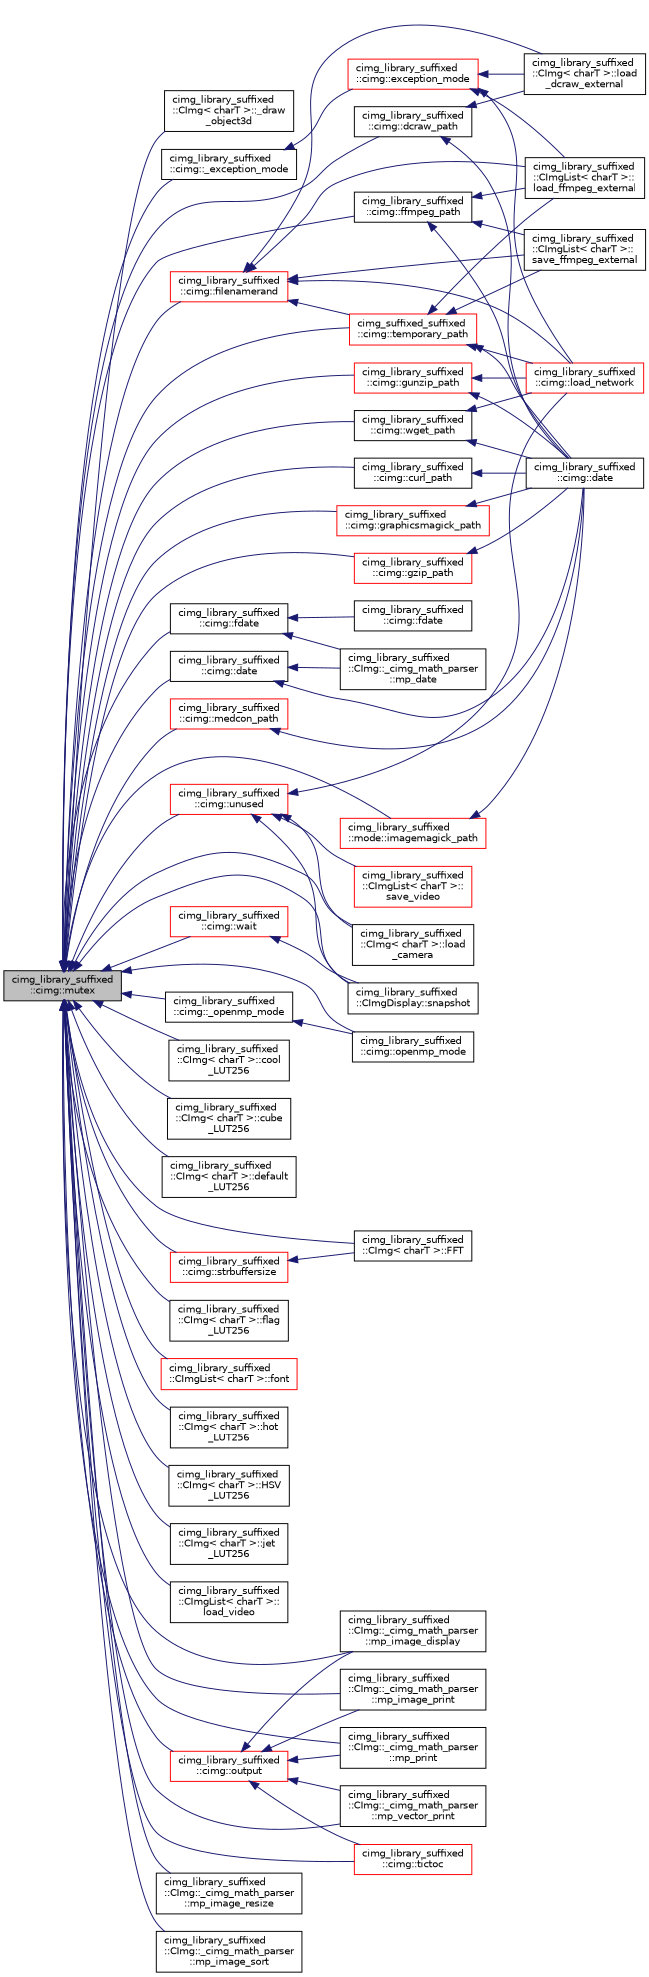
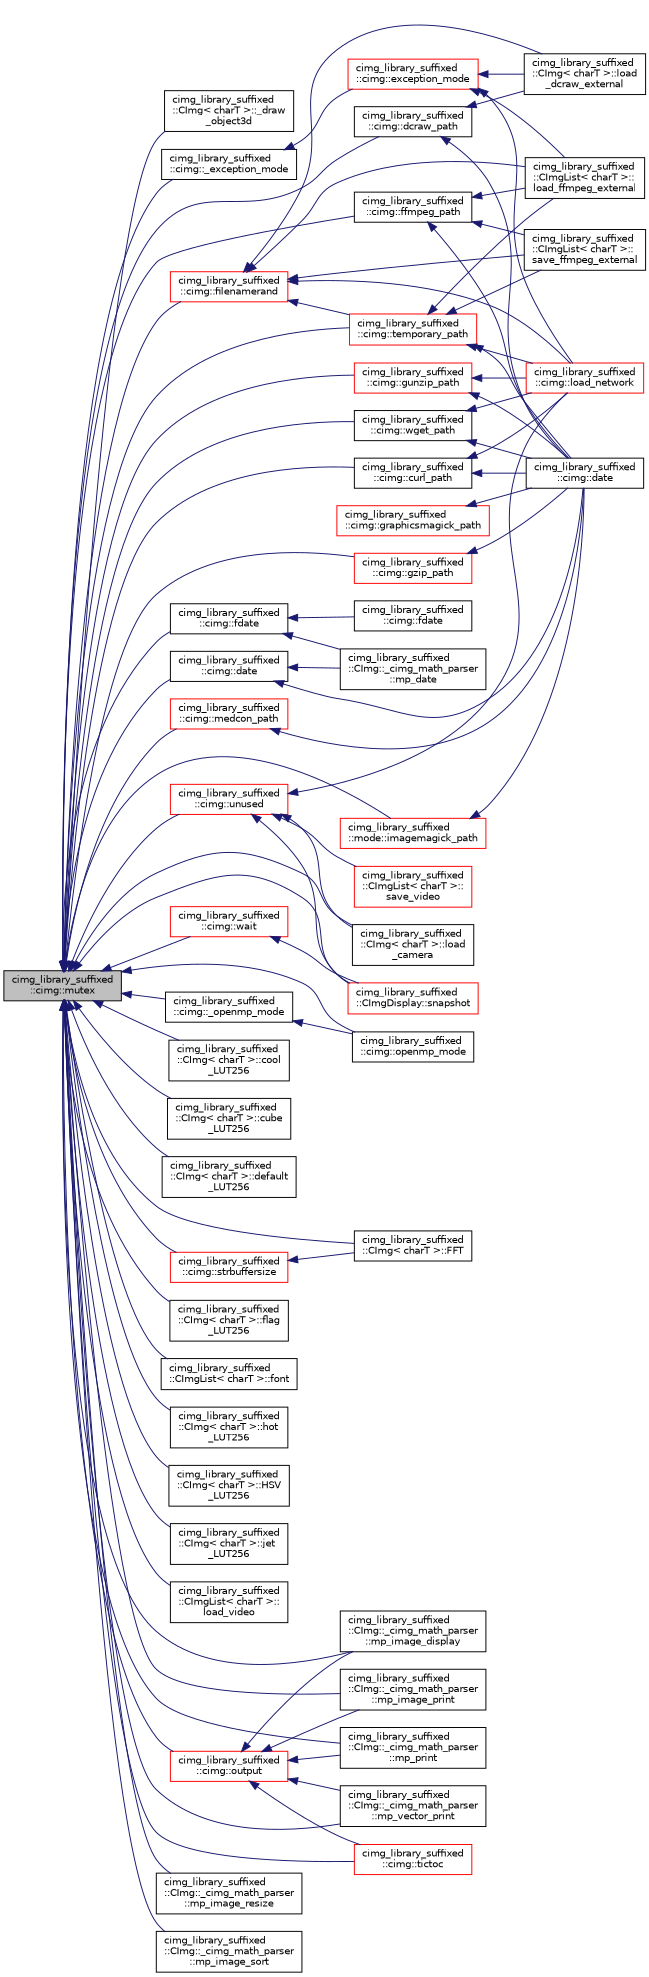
  digraph {
    rankdir=LR
    node [color=black fillcolor=white fontname=Helvetica fontsize=10 shape=record style=filled]
    edge [color=midnightblue dir=back fontname=Helvetica fontsize=10 labelfontname=Helvetica labelfontsize=10 style=solid]
    n1 [fillcolor=grey75 fontcolor=black height=0.2 label="cimg_library_suffixed\l::cimg::mutex" width=0.4]
    n2 [height=0.2 label="cimg_library_suffixed\l::CImg\< charT \>::_draw\l_object3d" width=0.4]
    n3 [height=0.2 label="cimg_library_suffixed\l::cimg::_exception_mode" width=0.4]
    n4 [height=0.2 label="cimg_library_suffixed\l::cimg::_openmp_mode" width=0.4]
    n5 [height=0.2 label="cimg_library_suffixed\l::CImg\< charT \>::cool\l_LUT256" width=0.4]
    n6 [height=0.2 label="cimg_library_suffixed\l::CImg\< charT \>::cube\l_LUT256" width=0.4]
    n7 [height=0.2 label="cimg_library_suffixed\l::cimg::curl_path" width=0.4]
    n8 [height=0.2 label="cimg_library_suffixed\l::cimg::date" width=0.4]
    n9 [height=0.2 label="cimg_library_suffixed\l::cimg::dcraw_path" width=0.4]
    n10 [height=0.2 label="cimg_library_suffixed\l::CImg\< charT \>::default\l_LUT256" width=0.4]
    n11 [height=0.2 label="cimg_library_suffixed\l::cimg::fdate" width=0.4]
    n12 [height=0.2 label="cimg_library_suffixed\l::cimg::ffmpeg_path" width=0.4]
    n13 [height=0.2 label="cimg_library_suffixed\l::CImg\< charT \>::FFT" width=0.4]
    n14 [color=red height=0.2 label="cimg_library_suffixed\l::cimg::filenamerand" width=0.4]
-   n15 [color=red height=0.2 label="cimg_suffixed_suffixed\l::cimg::temporary_path" width=0.4]
+   n15 [color=red height=0.2 label="cimg_library_suffixed\l::cimg::temporary_path" width=0.4]
    n16 [height=0.2 label="cimg_library_suffixed\l::CImg\< charT \>::flag\l_LUT256" width=0.4]
-   n17 [color=red height=0.2 label="cimg_library_suffixed\l::CImgList\< charT \>::font" width=0.4]
+   n17 [height=0.2 label="cimg_library_suffixed\l::CImgList\< charT \>::font" width=0.4]
    n18 [color=red height=0.2 label="cimg_library_suffixed\l::cimg::graphicsmagick_path" width=0.4]
    n19 [color=red height=0.2 label="cimg_library_suffixed\l::cimg::gunzip_path" width=0.4]
    n20 [color=red height=0.2 label="cimg_library_suffixed\l::cimg::gzip_path" width=0.4]
    n21 [height=0.2 label="cimg_library_suffixed\l::CImg\< charT \>::hot\l_LUT256" width=0.4]
    n22 [height=0.2 label="cimg_library_suffixed\l::CImg\< charT \>::HSV\l_LUT256" width=0.4]
    n23 [color=red height=0.2 label="cimg_library_suffixed\l::mode::imagemagick_path" width=0.4]
    n24 [height=0.2 label="cimg_library_suffixed\l::CImg\< charT \>::jet\l_LUT256" width=0.4]
    n25 [height=0.2 label="cimg_library_suffixed\l::CImg\< charT \>::load\l_camera" width=0.4]
    n26 [height=0.2 label="cimg_library_suffixed\l::CImgList\< charT \>::\lload_video" width=0.4]
    n27 [color=red height=0.2 label="cimg_library_suffixed\l::cimg::medcon_path" width=0.4]
    n28 [height=0.2 label="cimg_library_suffixed\l::CImg::_cimg_math_parser\l::mp_image_display" width=0.4]
    n29 [height=0.2 label="cimg_library_suffixed\l::CImg::_cimg_math_parser\l::mp_image_print" width=0.4]
    n30 [height=0.2 label="cimg_library_suffixed\l::CImg::_cimg_math_parser\l::mp_image_resize" width=0.4]
    n31 [height=0.2 label="cimg_library_suffixed\l::CImg::_cimg_math_parser\l::mp_image_sort" width=0.4]
    n32 [height=0.2 label="cimg_library_suffixed\l::CImg::_cimg_math_parser\l::mp_print" width=0.4]
    n33 [height=0.2 label="cimg_library_suffixed\l::CImg::_cimg_math_parser\l::mp_vector_print" width=0.4]
    n34 [color=red height=0.2 label="cimg_library_suffixed\l::cimg::output" width=0.4]
    n35 [color=red height=0.2 label="cimg_library_suffixed\l::cimg::tictoc" width=0.4]
-   n36 [height=0.2 label="cimg_library_suffixed\l::CImgDisplay::snapshot" width=0.4]
+   n36 [color=red height=0.2 label="cimg_library_suffixed\l::CImgDisplay::snapshot" width=0.4]
    n37 [color=red height=0.2 label="cimg_library_suffixed\l::cimg::strbuffersize" width=0.4]
    n38 [color=red height=0.2 label="cimg_library_suffixed\l::cimg::unused" width=0.4]
    n39 [color=red height=0.2 label="cimg_library_suffixed\l::cimg::wait" width=0.4]
    n40 [height=0.2 label="cimg_library_suffixed\l::cimg::wget_path" width=0.4]
    n41 [height=0.2 label="cimg_library_suffixed\l::cimg::openmp_mode" width=0.4]
    n42 [color=red height=0.2 label="cimg_library_suffixed\l::cimg::exception_mode" width=0.4]
    n43 [color=red height=0.2 label="cimg_library_suffixed\l::cimg::load_network" width=0.4]
    n44 [height=0.2 label="cimg_library_suffixed\l::cimg::date" width=0.4]
    n45 [height=0.2 label="cimg_library_suffixed\l::CImg::_cimg_math_parser\l::mp_date" width=0.4]
    n46 [height=0.2 label="cimg_library_suffixed\l::CImg\< charT \>::load\l_dcraw_external" width=0.4]
    n47 [height=0.2 label="cimg_library_suffixed\l::cimg::fdate" width=0.4]
    n48 [height=0.2 label="cimg_library_suffixed\l::CImgList\< charT \>::\lload_ffmpeg_external" width=0.4]
    n49 [height=0.2 label="cimg_library_suffixed\l::CImgList\< charT \>::\lsave_ffmpeg_external" width=0.4]
    n50 [color=red height=0.2 label="cimg_library_suffixed\l::CImgList\< charT \>::\lsave_video" width=0.4]
    n1 -> n2
    n1 -> n3
    n1 -> n4
    n1 -> n5
    n1 -> n6
    n1 -> n7
    n1 -> n8
    n1 -> n9
    n1 -> n10
    n1 -> n11
    n1 -> n12
    n1 -> n13
    n1 -> n14
    n1 -> n15
    n1 -> n16
    n1 -> n17
-   n1 -> n18
    n1 -> n19
    n1 -> n20
    n1 -> n21
    n1 -> n22
    n1 -> n23
    n1 -> n24
    n1 -> n25
    n1 -> n26
    n1 -> n27
    n1 -> n28
    n1 -> n29
    n1 -> n30
    n1 -> n31
    n1 -> n32
    n1 -> n33
    n1 -> n34
    n1 -> n35
    n1 -> n36
    n1 -> n37
    n1 -> n38
    n1 -> n39
    n1 -> n40
    n1 -> n41
    n3 -> n42
    n4 -> n41
+   n7 -> n43
    n7 -> n44
    n8 -> n44
    n8 -> n45
    n9 -> n44
    n9 -> n46
    n11 -> n45
    n11 -> n47
    n12 -> n44
    n12 -> n48
    n12 -> n49
    n14 -> n15
    n14 -> n43
    n14 -> n46
    n14 -> n48
    n14 -> n49
    n15 -> n43
    n15 -> n44
    n15 -> n48
    n15 -> n49
    n18 -> n44
    n19 -> n43
    n19 -> n44
    n20 -> n44
    n23 -> n44
    n27 -> n44
    n34 -> n28
    n34 -> n29
    n34 -> n32
    n34 -> n33
    n34 -> n35
    n37 -> n13
    n38 -> n25
    n38 -> n36
    n38 -> n43
    n38 -> n50
    n39 -> n36
    n40 -> n43
    n40 -> n44
    n42 -> n43
    n42 -> n46
    n42 -> n48
  }
